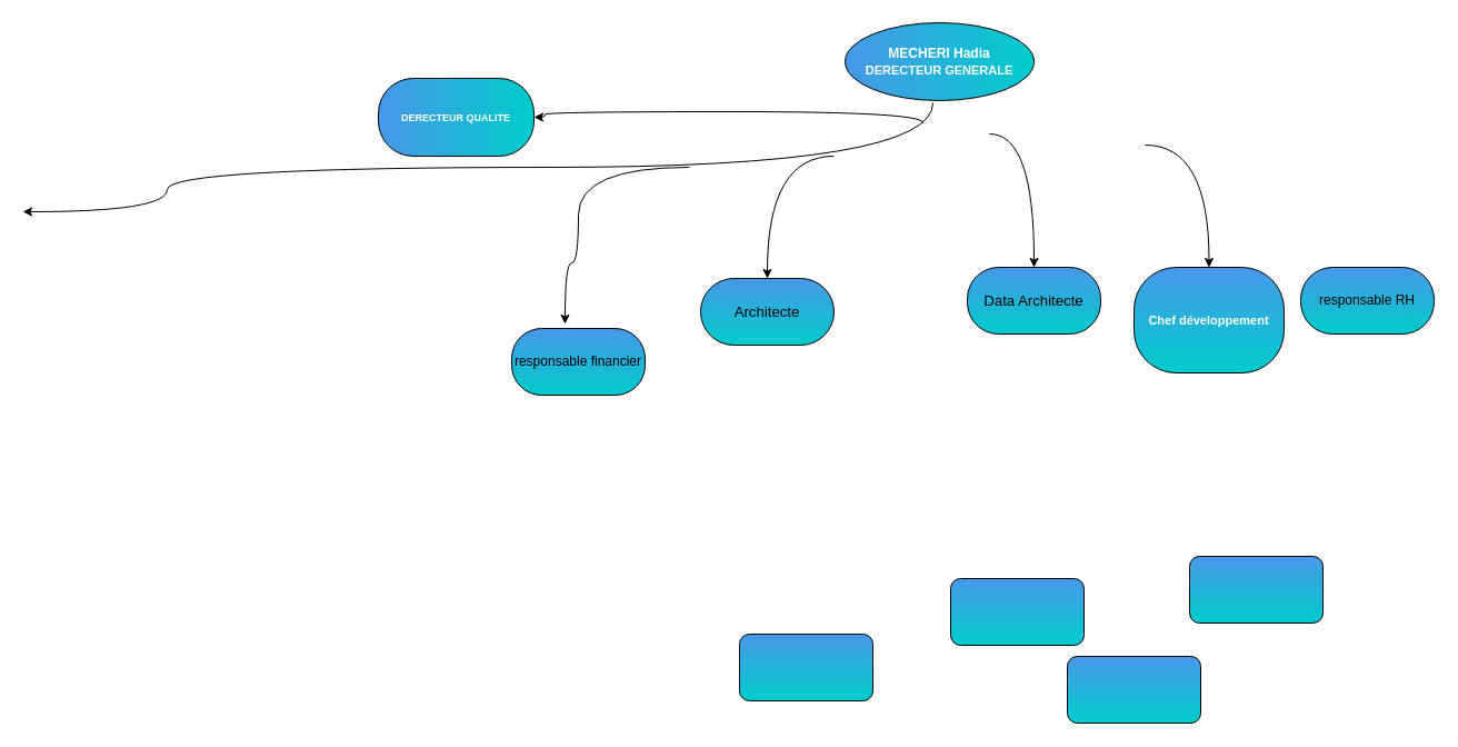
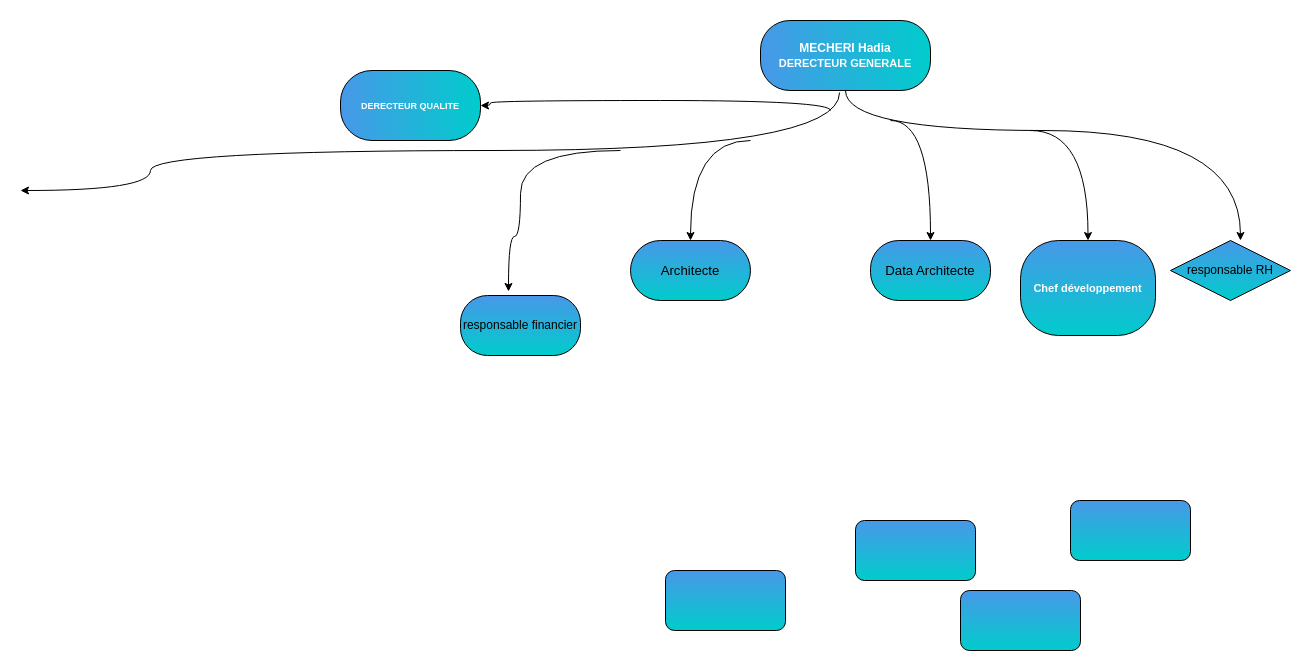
  <mxCell id="0" />
  <mxCell id="1" parent="0" />
  <mxCell id="2" value="&lt;font style=&quot;font-size: 9px&quot; color=&quot;#FFFFFF&quot;&gt;&lt;b style=&quot;line-height: 120%&quot;&gt;DERECTEUR QUALITE&lt;/b&gt;&lt;/font&gt;" style="rounded=1;whiteSpace=wrap;html=1;fillColor=#4898E8;gradientColor=#00CCCC;gradientDirection=east;arcSize=45;" vertex="1" parent="1"><mxGeometry x="340" y="70" width="140" height="70" as="geometry" /></mxCell>
- <mxCell id="3" value="&lt;div&gt;&lt;font color=&quot;#FFFFFF&quot;&gt;&lt;b&gt;MECHERI Hadia&lt;/b&gt;&lt;/font&gt;&lt;/div&gt;&lt;div&gt;&lt;font style=&quot;font-size: 9px&quot; color=&quot;#FFFFFF&quot;&gt;&lt;b&gt;&lt;font style=&quot;font-size: 11px&quot;&gt;DERECTEUR GENERALE&lt;/font&gt;&lt;br&gt;&lt;/b&gt;&lt;/font&gt;&lt;/div&gt;" style="ellipse;whiteSpace=wrap;html=1;shadow=0;sketch=0;glass=0;fillColor=#4898E8;gradientColor=#00CCCC;arcSize=42;gradientDirection=east;" vertex="1" parent="1"><mxGeometry x="760" y="20" width="170" height="70" as="geometry" /></mxCell>
+ <mxCell id="3" value="&lt;div&gt;&lt;font color=&quot;#FFFFFF&quot;&gt;&lt;b&gt;MECHERI Hadia&lt;/b&gt;&lt;/font&gt;&lt;/div&gt;&lt;div&gt;&lt;font style=&quot;font-size: 9px&quot; color=&quot;#FFFFFF&quot;&gt;&lt;b&gt;&lt;font style=&quot;font-size: 11px&quot;&gt;DERECTEUR GENERALE&lt;/font&gt;&lt;br&gt;&lt;/b&gt;&lt;/font&gt;&lt;/div&gt;" style="rounded=1;whiteSpace=wrap;html=1;shadow=0;sketch=0;glass=0;fillColor=#4898E8;gradientColor=#00CCCC;arcSize=42;gradientDirection=east;" vertex="1" parent="1"><mxGeometry x="760" y="20" width="170" height="70" as="geometry" /></mxCell>
  <mxCell id="4" value="&lt;font color=&quot;#FFFFFF&quot;&gt;&lt;b&gt;&lt;font size=&quot;1&quot;&gt;&lt;span style=&quot;left: 204.4px ; top: 487.88px ; font-size: 11px ; font-family: sans-serif ; transform: scalex(0.803)&quot; dir=&quot;ltr&quot;&gt;Chef développement&lt;/span&gt;&lt;/font&gt;&lt;/b&gt;&lt;/font&gt;" style="rounded=1;whiteSpace=wrap;html=1;shadow=0;glass=0;sketch=0;fillColor=#4898E8;gradientColor=#00CCCC;arcSize=40;" vertex="1" parent="1"><mxGeometry x="1020" y="240" width="135" height="95" as="geometry" /></mxCell>
  <mxCell id="5" value="&lt;span style=&quot;left: 386px ; top: 471.08px ; font-size: 13.2px ; font-family: sans-serif ; transform: scalex(0.817)&quot; dir=&quot;ltr&quot;&gt;Data Architecte&lt;/span&gt;" style="rounded=1;whiteSpace=wrap;html=1;shadow=0;glass=0;sketch=0;fillColor=#4898E8;gradientColor=#00CCCC;arcSize=47;" vertex="1" parent="1"><mxGeometry x="870" y="240" width="120" height="60" as="geometry" /></mxCell>
  <mxCell id="6" value="" style="rounded=1;whiteSpace=wrap;html=1;shadow=0;glass=0;sketch=0;fillColor=#4898E8;gradientColor=#00CCCC;" vertex="1" parent="1"><mxGeometry x="855" y="520" width="120" height="60" as="geometry" /></mxCell>
- <mxCell id="7" value="responsable RH" style="rounded=1;whiteSpace=wrap;html=1;shadow=0;glass=0;sketch=0;fillColor=#4898E8;gradientColor=#00CCCC;arcSize=48;" vertex="1" parent="1"><mxGeometry x="1170" y="240" width="120" height="60" as="geometry" /></mxCell>
- <mxCell id="8" value="&lt;span style=&quot;left: 726.4px ; top: 470.28px ; font-size: 13.2px ; font-family: sans-serif ; transform: scalex(0.824)&quot; dir=&quot;ltr&quot;&gt;Architecte&lt;/span&gt;" style="rounded=1;whiteSpace=wrap;html=1;shadow=0;glass=0;sketch=0;fillColor=#4898E8;gradientColor=#00CCCC;arcSize=50;" vertex="1" parent="1"><mxGeometry x="630" y="250" width="120" height="60" as="geometry" /></mxCell>
+ <mxCell id="7" value="responsable RH" style="rhombus;whiteSpace=wrap;html=1;shadow=0;glass=0;sketch=0;fillColor=#4898E8;gradientColor=#00CCCC;arcSize=48;" vertex="1" parent="1"><mxGeometry x="1170" y="240" width="120" height="60" as="geometry" /></mxCell>
+ <mxCell id="8" value="&lt;span style=&quot;left: 726.4px ; top: 470.28px ; font-size: 13.2px ; font-family: sans-serif ; transform: scalex(0.824)&quot; dir=&quot;ltr&quot;&gt;Architecte&lt;/span&gt;" style="rounded=1;whiteSpace=wrap;html=1;shadow=0;glass=0;sketch=0;fillColor=#4898E8;gradientColor=#00CCCC;arcSize=50;" vertex="1" parent="1"><mxGeometry x="630" y="240" width="120" height="60" as="geometry" /></mxCell>
  <mxCell id="9" value="" style="rounded=1;whiteSpace=wrap;html=1;shadow=0;glass=0;sketch=0;fillColor=#4898E8;gradientColor=#00CCCC;" vertex="1" parent="1"><mxGeometry x="1070" y="500" width="120" height="60" as="geometry" /></mxCell>
  <mxCell id="10" value="responsable financier" style="rounded=1;whiteSpace=wrap;html=1;shadow=0;glass=0;sketch=0;fillColor=#4898E8;gradientColor=#00CCCC;arcSize=45;" vertex="1" parent="1"><mxGeometry x="460" y="295" width="120" height="60" as="geometry" /></mxCell>
  <mxCell id="11" value="" style="rounded=1;whiteSpace=wrap;html=1;shadow=0;glass=0;sketch=0;fillColor=#4898E8;gradientColor=#00CCCC;" vertex="1" parent="1"><mxGeometry x="960" y="590" width="120" height="60" as="geometry" /></mxCell>
  <mxCell id="12" value="" style="rounded=1;whiteSpace=wrap;html=1;shadow=0;glass=0;sketch=0;fillColor=#4898E8;gradientColor=#00CCCC;" vertex="1" parent="1"><mxGeometry x="665" y="570" width="120" height="60" as="geometry" /></mxCell>
+ <mxCell id="13" value="" style="curved=1;endArrow=classic;html=1;rounded=0;edgeStyle=orthogonalEdgeStyle;exitX=0.5;exitY=1;exitDx=0;exitDy=0;entryX=0.583;entryY=0;entryDx=0;entryDy=0;entryPerimeter=0;" edge="1" parent="1" source="3" target="7"><mxGeometry width="50" height="50" relative="1" as="geometry"><mxPoint x="820" y="130" as="sourcePoint" /><mxPoint x="1240" y="150" as="targetPoint" /><Array as="points"><mxPoint x="845" y="130" /><mxPoint x="1240" y="130" /></Array></mxGeometry></mxCell>
  <mxCell id="14" value="" style="curved=1;endArrow=classic;html=1;rounded=0;edgeStyle=orthogonalEdgeStyle;entryX=0.5;entryY=0;entryDx=0;entryDy=0;" edge="1" parent="1" target="4"><mxGeometry width="50" height="50" relative="1" as="geometry"><mxPoint x="1030" y="130" as="sourcePoint" /><mxPoint x="980" y="150" as="targetPoint" /><Array as="points"><mxPoint x="1088" y="130" /></Array></mxGeometry></mxCell>
  <mxCell id="15" value="" style="curved=1;endArrow=classic;html=1;rounded=0;edgeStyle=orthogonalEdgeStyle;entryX=0.5;entryY=0;entryDx=0;entryDy=0;" edge="1" parent="1" target="5"><mxGeometry width="50" height="50" relative="1" as="geometry"><mxPoint x="890" y="120" as="sourcePoint" /><mxPoint x="934" y="160" as="targetPoint" /><Array as="points"><mxPoint x="930" y="120" /></Array></mxGeometry></mxCell>
  <mxCell id="16" value="" style="curved=1;endArrow=classic;html=1;rounded=0;edgeStyle=orthogonalEdgeStyle;exitX=0.465;exitY=1.029;exitDx=0;exitDy=0;exitPerimeter=0;" edge="1" parent="1" source="3"><mxGeometry width="50" height="50" relative="1" as="geometry"><mxPoint x="800" y="100" as="sourcePoint" /><mxPoint x="20" y="190" as="targetPoint" /><Array as="points"><mxPoint x="839" y="150" /><mxPoint x="150" y="150" /></Array></mxGeometry></mxCell>
  <mxCell id="17" value="" style="curved=1;endArrow=classic;html=1;rounded=0;edgeStyle=orthogonalEdgeStyle;entryX=0.5;entryY=0;entryDx=0;entryDy=0;" edge="1" parent="1" target="8"><mxGeometry width="50" height="50" relative="1" as="geometry"><mxPoint x="750" y="140" as="sourcePoint" /><mxPoint x="760" y="210" as="targetPoint" /><Array as="points"><mxPoint x="690" y="140" /></Array></mxGeometry></mxCell>
  <mxCell id="18" value="" style="curved=1;endArrow=classic;html=1;rounded=0;edgeStyle=orthogonalEdgeStyle;entryX=0.4;entryY=-0.067;entryDx=0;entryDy=0;entryPerimeter=0;" edge="1" parent="1" target="10"><mxGeometry width="50" height="50" relative="1" as="geometry"><mxPoint x="620" y="150" as="sourcePoint" /><mxPoint x="630" y="170" as="targetPoint" /><Array as="points"><mxPoint x="520" y="150" /><mxPoint x="520" y="236" /></Array></mxGeometry></mxCell>
  <mxCell id="19" value="" style="curved=1;endArrow=classic;html=1;rounded=0;edgeStyle=orthogonalEdgeStyle;entryX=1;entryY=0.5;entryDx=0;entryDy=0;" edge="1" parent="1" target="2"><mxGeometry width="50" height="50" relative="1" as="geometry"><mxPoint x="830" y="110" as="sourcePoint" /><mxPoint x="640" y="20" as="targetPoint" /><Array as="points"><mxPoint x="830" y="100" /><mxPoint x="490" y="100" /><mxPoint x="490" y="105" /></Array></mxGeometry></mxCell>
